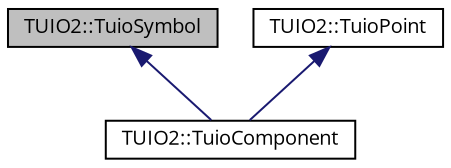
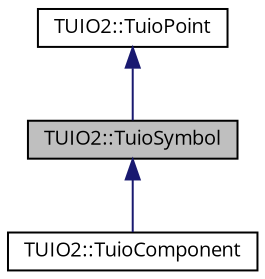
  digraph {
    fontname="Open Sans"
    node [color=black fillcolor=white fontname="Open Sans" fontsize=10 shape=record style=filled]
    edge [color=midnightblue dir=back fontname="Open Sans" fontsize=10 labelfontname=Helvetica labelfontsize=10 style=solid]
    n1 [fillcolor=grey75 fontcolor=black height=0.2 label="TUIO2::TuioSymbol" width=0.4]
    n2 [height=0.2 label="TUIO2::TuioComponent" width=0.4]
    n3 [height=0.2 label="TUIO2::TuioPoint" width=0.4]
    n1 -> n2
-   n3 -> n2
+   n3 -> n1
  }
